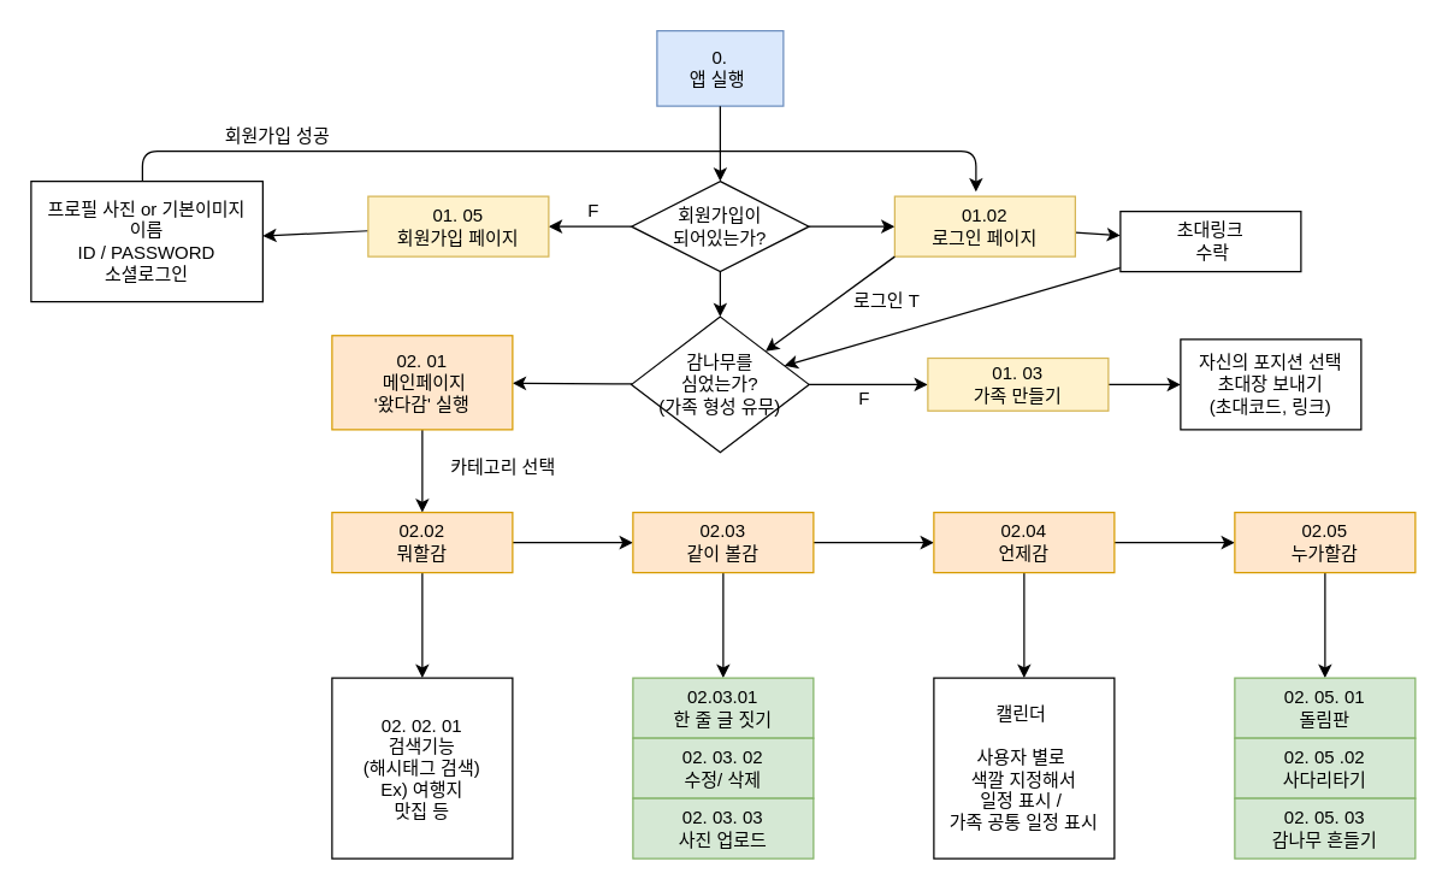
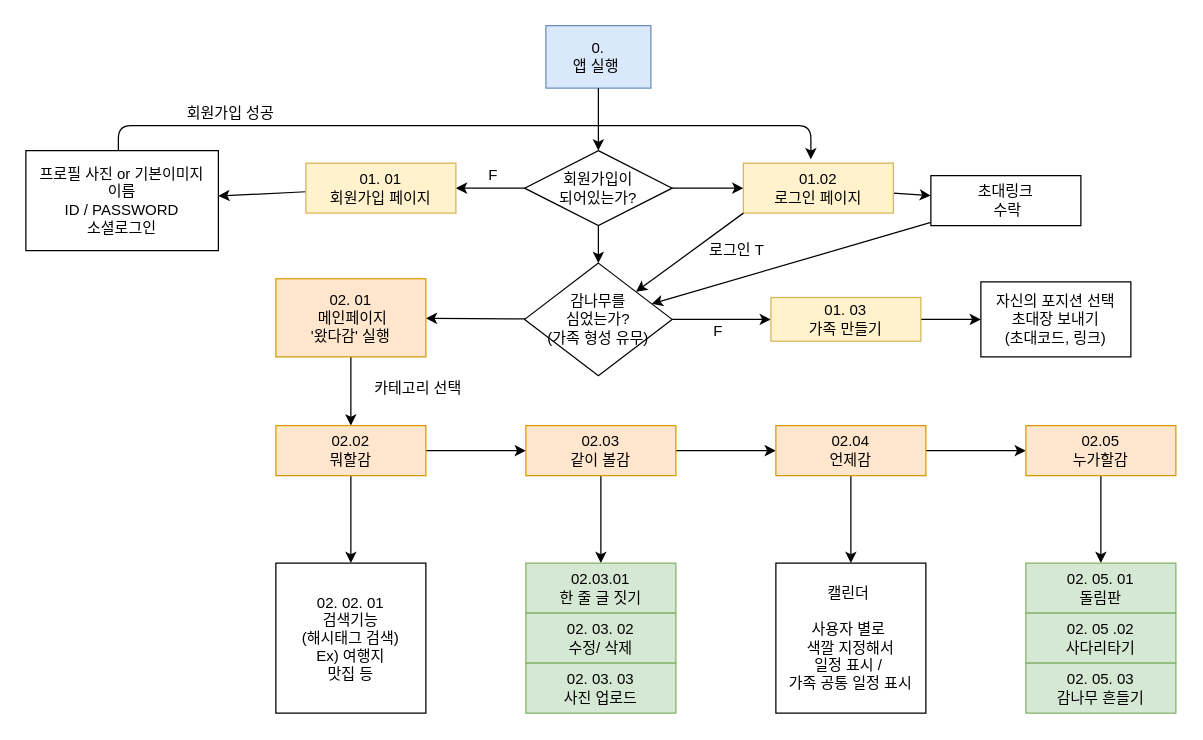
  <mxCell id="0" />
  <mxCell id="1" parent="0" />
  <mxCell id="2" value="0.&lt;br&gt;앱 실행&amp;nbsp;" style="rounded=0;whiteSpace=wrap;html=1;fillColor=#dae8fc;strokeColor=#6c8ebf;" vertex="1" parent="1"><mxGeometry x="436" y="20" width="84" height="50" as="geometry" /></mxCell>
  <mxCell id="3" value="" style="edgeStyle=none;rounded=0;orthogonalLoop=1;jettySize=auto;html=1;" edge="1" parent="1" source="6" target="8"><mxGeometry relative="1" as="geometry" /></mxCell>
  <mxCell id="4" value="" style="edgeStyle=none;rounded=0;orthogonalLoop=1;jettySize=auto;html=1;" edge="1" parent="1" source="6" target="10"><mxGeometry relative="1" as="geometry" /></mxCell>
  <mxCell id="5" value="" style="edgeStyle=none;rounded=0;orthogonalLoop=1;jettySize=auto;html=1;" edge="1" parent="1" source="6" target="14"><mxGeometry relative="1" as="geometry" /></mxCell>
  <mxCell id="6" value="회원가입이 &lt;br&gt;되어있는가?" style="rhombus;whiteSpace=wrap;html=1;" vertex="1" parent="1"><mxGeometry x="419" y="120" width="118" height="60" as="geometry" /></mxCell>
  <mxCell id="7" value="" style="edgeStyle=none;rounded=0;orthogonalLoop=1;jettySize=auto;html=1;" edge="1" parent="1" source="8" target="11"><mxGeometry relative="1" as="geometry" /></mxCell>
- <mxCell id="8" value="01. 05&lt;br&gt;회원가입 페이지" style="whiteSpace=wrap;html=1;fillColor=#fff2cc;strokeColor=#d6b656;" vertex="1" parent="1"><mxGeometry x="244" y="130" width="120" height="40" as="geometry" /></mxCell>
+ <mxCell id="8" value="01. 01&lt;br&gt;회원가입 페이지" style="whiteSpace=wrap;html=1;fillColor=#fff2cc;strokeColor=#d6b656;" vertex="1" parent="1"><mxGeometry x="244" y="130" width="120" height="40" as="geometry" /></mxCell>
  <mxCell id="9" value="" style="edgeStyle=none;rounded=0;orthogonalLoop=1;jettySize=auto;html=1;" edge="1" parent="1" source="10" target="27"><mxGeometry relative="1" as="geometry" /></mxCell>
  <mxCell id="10" value="01.02&lt;br&gt;로그인 페이지" style="whiteSpace=wrap;html=1;fillColor=#fff2cc;strokeColor=#d6b656;" vertex="1" parent="1"><mxGeometry x="594" y="130" width="120" height="40" as="geometry" /></mxCell>
  <mxCell id="11" value="프로필 사진 or 기본이미지&lt;br&gt;이름&lt;br&gt;ID / PASSWORD&lt;br&gt;소셜로그인" style="whiteSpace=wrap;html=1;" vertex="1" parent="1"><mxGeometry x="20" y="120" width="154" height="80" as="geometry" /></mxCell>
  <mxCell id="12" value="" style="edgeStyle=none;rounded=0;orthogonalLoop=1;jettySize=auto;html=1;" edge="1" parent="1" source="14" target="16"><mxGeometry relative="1" as="geometry" /></mxCell>
  <mxCell id="13" value="" style="edgeStyle=none;rounded=0;orthogonalLoop=1;jettySize=auto;html=1;" edge="1" parent="1" source="14" target="18"><mxGeometry relative="1" as="geometry" /></mxCell>
  <mxCell id="14" value="감나무를 &lt;br&gt;심었는가?&lt;br&gt;(가족 형성 유무)" style="rhombus;whiteSpace=wrap;html=1;" vertex="1" parent="1"><mxGeometry x="419" y="210" width="118" height="90" as="geometry" /></mxCell>
  <mxCell id="15" value="" style="edgeStyle=none;rounded=0;orthogonalLoop=1;jettySize=auto;html=1;" edge="1" parent="1" source="16" target="31"><mxGeometry relative="1" as="geometry" /></mxCell>
  <mxCell id="16" value="02. 01&lt;br&gt;&amp;nbsp;메인페이지 &lt;br&gt;'왔다감'&amp;nbsp;실행" style="whiteSpace=wrap;html=1;fillColor=#ffe6cc;strokeColor=#d79b00;" vertex="1" parent="1"><mxGeometry x="220" y="222.5" width="120" height="62.5" as="geometry" /></mxCell>
  <mxCell id="17" value="" style="edgeStyle=none;rounded=0;orthogonalLoop=1;jettySize=auto;html=1;" edge="1" parent="1" source="18" target="28"><mxGeometry relative="1" as="geometry" /></mxCell>
  <mxCell id="18" value="01. 03&lt;br&gt;가족 만들기" style="whiteSpace=wrap;html=1;fillColor=#fff2cc;strokeColor=#d6b656;" vertex="1" parent="1"><mxGeometry x="616" y="237.5" width="120" height="35" as="geometry" /></mxCell>
  <mxCell id="19" value="" style="endArrow=classic;html=1;" edge="1" parent="1" target="14"><mxGeometry width="50" height="50" relative="1" as="geometry"><mxPoint x="594" y="170" as="sourcePoint" /><mxPoint x="544" y="210" as="targetPoint" /><Array as="points"><mxPoint x="594" y="170" /></Array></mxGeometry></mxCell>
  <mxCell id="20" value="로그인 T" style="text;html=1;strokeColor=none;fillColor=none;align=center;verticalAlign=middle;whiteSpace=wrap;rounded=0;" vertex="1" parent="1"><mxGeometry x="544" y="190" width="90" height="20" as="geometry" /></mxCell>
  <mxCell id="21" value="F" style="text;html=1;strokeColor=none;fillColor=none;align=center;verticalAlign=middle;whiteSpace=wrap;rounded=0;" vertex="1" parent="1"><mxGeometry x="364" y="130" width="60" height="20" as="geometry" /></mxCell>
  <mxCell id="22" value="" style="endArrow=classic;html=1;entryX=0.45;entryY=-0.075;entryDx=0;entryDy=0;entryPerimeter=0;" edge="1" parent="1" target="10"><mxGeometry width="50" height="50" relative="1" as="geometry"><mxPoint x="94" y="120" as="sourcePoint" /><mxPoint x="94" y="60" as="targetPoint" /><Array as="points"><mxPoint x="94" y="100" /><mxPoint x="648" y="100" /></Array></mxGeometry></mxCell>
  <mxCell id="23" value="" style="endArrow=classic;html=1;" edge="1" parent="1"><mxGeometry width="50" height="50" relative="1" as="geometry"><mxPoint x="478" y="70" as="sourcePoint" /><mxPoint x="478" y="120" as="targetPoint" /></mxGeometry></mxCell>
  <mxCell id="24" value="회원가입 성공" style="text;html=1;strokeColor=none;fillColor=none;align=center;verticalAlign=middle;whiteSpace=wrap;rounded=0;" vertex="1" parent="1"><mxGeometry x="134" y="80" width="100" height="20" as="geometry" /></mxCell>
  <mxCell id="25" value="F" style="text;html=1;strokeColor=none;fillColor=none;align=center;verticalAlign=middle;whiteSpace=wrap;rounded=0;" vertex="1" parent="1"><mxGeometry x="544" y="255" width="60" height="20" as="geometry" /></mxCell>
  <mxCell id="26" value="" style="edgeStyle=none;rounded=0;orthogonalLoop=1;jettySize=auto;html=1;" edge="1" parent="1" source="27" target="14"><mxGeometry relative="1" as="geometry" /></mxCell>
  <mxCell id="27" value="초대링크&lt;br&gt;&amp;nbsp;수락" style="rounded=0;whiteSpace=wrap;html=1;" vertex="1" parent="1"><mxGeometry x="744" y="140" width="120" height="40" as="geometry" /></mxCell>
  <mxCell id="28" value="자신의 포지션 선택&lt;br&gt;초대장 보내기&lt;br&gt;(초대코드, 링크)" style="whiteSpace=wrap;html=1;" vertex="1" parent="1"><mxGeometry x="784" y="225" width="120" height="60" as="geometry" /></mxCell>
  <mxCell id="29" value="" style="edgeStyle=none;rounded=0;orthogonalLoop=1;jettySize=auto;html=1;" edge="1" parent="1" source="31" target="34"><mxGeometry relative="1" as="geometry" /></mxCell>
  <mxCell id="30" value="" style="edgeStyle=none;rounded=0;orthogonalLoop=1;jettySize=auto;html=1;" edge="1" parent="1" source="31" target="41"><mxGeometry relative="1" as="geometry" /></mxCell>
  <mxCell id="31" value="02.02&lt;br&gt;뭐할감" style="whiteSpace=wrap;html=1;fillColor=#ffe6cc;strokeColor=#d79b00;" vertex="1" parent="1"><mxGeometry x="220" y="340" width="120" height="40" as="geometry" /></mxCell>
  <mxCell id="32" value="" style="edgeStyle=none;rounded=0;orthogonalLoop=1;jettySize=auto;html=1;" edge="1" parent="1" source="34" target="37"><mxGeometry relative="1" as="geometry" /></mxCell>
  <mxCell id="33" value="" style="edgeStyle=none;rounded=0;orthogonalLoop=1;jettySize=auto;html=1;" edge="1" parent="1" source="34" target="43"><mxGeometry relative="1" as="geometry" /></mxCell>
  <mxCell id="34" value="02.03 &lt;br&gt;같이 볼감" style="whiteSpace=wrap;html=1;fillColor=#ffe6cc;strokeColor=#d79b00;" vertex="1" parent="1"><mxGeometry x="420" y="340" width="120" height="40" as="geometry" /></mxCell>
  <mxCell id="35" value="" style="edgeStyle=none;rounded=0;orthogonalLoop=1;jettySize=auto;html=1;" edge="1" parent="1" source="37" target="39"><mxGeometry relative="1" as="geometry" /></mxCell>
  <mxCell id="36" value="" style="edgeStyle=none;rounded=0;orthogonalLoop=1;jettySize=auto;html=1;" edge="1" parent="1" source="37" target="47"><mxGeometry relative="1" as="geometry" /></mxCell>
  <mxCell id="37" value="02.04&lt;br&gt;언제감" style="whiteSpace=wrap;html=1;fillColor=#ffe6cc;strokeColor=#d79b00;" vertex="1" parent="1"><mxGeometry x="620" y="340" width="120" height="40" as="geometry" /></mxCell>
  <mxCell id="38" value="" style="edgeStyle=none;rounded=0;orthogonalLoop=1;jettySize=auto;html=1;" edge="1" parent="1" source="39" target="49"><mxGeometry relative="1" as="geometry" /></mxCell>
  <mxCell id="39" value="02.05&lt;br&gt;누가할감" style="whiteSpace=wrap;html=1;fillColor=#ffe6cc;strokeColor=#d79b00;" vertex="1" parent="1"><mxGeometry x="820" y="340" width="120" height="40" as="geometry" /></mxCell>
  <mxCell id="40" value="카테고리 선택&lt;br&gt;" style="text;html=1;strokeColor=none;fillColor=none;align=center;verticalAlign=middle;whiteSpace=wrap;rounded=0;" vertex="1" parent="1"><mxGeometry x="284" y="300" width="100" height="20" as="geometry" /></mxCell>
  <mxCell id="41" value="02. 02. 01&lt;br&gt;검색기능&lt;br&gt;(해시태그 검색)&lt;br&gt;Ex) 여행지&lt;br&gt;맛집 등" style="whiteSpace=wrap;html=1;" vertex="1" parent="1"><mxGeometry x="220" y="450" width="120" height="120" as="geometry" /></mxCell>
  <mxCell id="42" value="" style="edgeStyle=none;rounded=0;orthogonalLoop=1;jettySize=auto;html=1;" edge="1" parent="1" source="43" target="45"><mxGeometry relative="1" as="geometry" /></mxCell>
  <mxCell id="43" value="02.03.01&lt;br&gt;한 줄 글 짓기" style="whiteSpace=wrap;html=1;fillColor=#d5e8d4;strokeColor=#82b366;" vertex="1" parent="1"><mxGeometry x="420" y="450" width="120" height="40" as="geometry" /></mxCell>
  <mxCell id="44" value="" style="edgeStyle=none;rounded=0;orthogonalLoop=1;jettySize=auto;html=1;" edge="1" parent="1" source="45" target="46"><mxGeometry relative="1" as="geometry" /></mxCell>
  <mxCell id="45" value="02. 03. 02&lt;br&gt;수정/ 삭제" style="whiteSpace=wrap;html=1;fillColor=#d5e8d4;strokeColor=#82b366;" vertex="1" parent="1"><mxGeometry x="420" y="490" width="120" height="40" as="geometry" /></mxCell>
  <mxCell id="46" value="02. 03. 03&lt;br&gt;사진 업로드" style="whiteSpace=wrap;html=1;fillColor=#d5e8d4;strokeColor=#82b366;" vertex="1" parent="1"><mxGeometry x="420" y="530" width="120" height="40" as="geometry" /></mxCell>
  <mxCell id="47" value="캘린더&amp;nbsp;&lt;br&gt;&lt;br&gt;사용자 별로&amp;nbsp;&lt;br&gt;색깔 지정해서&lt;br&gt;일정 표시 /&amp;nbsp;&lt;br&gt;가족 공통 일정 표시&lt;br&gt;" style="whiteSpace=wrap;html=1;" vertex="1" parent="1"><mxGeometry x="620" y="450" width="120" height="120" as="geometry" /></mxCell>
  <mxCell id="48" value="" style="edgeStyle=none;rounded=0;orthogonalLoop=1;jettySize=auto;html=1;dashed=1;" edge="1" parent="1" source="49" target="51"><mxGeometry relative="1" as="geometry" /></mxCell>
  <mxCell id="49" value="02. 05. 01&lt;br&gt;돌림판" style="whiteSpace=wrap;html=1;fillColor=#d5e8d4;strokeColor=#82b366;" vertex="1" parent="1"><mxGeometry x="820" y="450" width="120" height="40" as="geometry" /></mxCell>
  <mxCell id="50" value="" style="edgeStyle=none;rounded=0;orthogonalLoop=1;jettySize=auto;html=1;" edge="1" parent="1" source="51" target="52"><mxGeometry relative="1" as="geometry" /></mxCell>
  <mxCell id="51" value="02. 05 .02&lt;br&gt;사다리타기" style="whiteSpace=wrap;html=1;fillColor=#d5e8d4;strokeColor=#82b366;" vertex="1" parent="1"><mxGeometry x="820" y="490" width="120" height="40" as="geometry" /></mxCell>
  <mxCell id="52" value="02. 05. 03&lt;br&gt;감나무 흔들기" style="whiteSpace=wrap;html=1;fillColor=#d5e8d4;strokeColor=#82b366;" vertex="1" parent="1"><mxGeometry x="820" y="530" width="120" height="40" as="geometry" /></mxCell>
